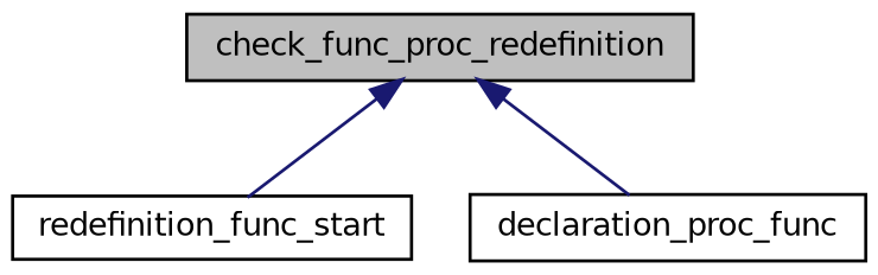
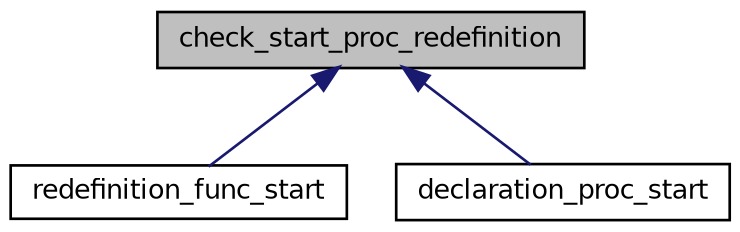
  digraph {
    rankdir=TB
    node [color=black fillcolor=white fontname=Helvetica fontsize=10 shape=record style=filled]
    edge [color=midnightblue dir=back fontname=Helvetica fontsize=10 labelfontname=Helvetica labelfontsize=10 style=solid]
-   n1 [fillcolor=grey75 fontcolor=black height=0.2 label=check_func_proc_redefinition width=0.4]
+   n1 [fillcolor=grey75 fontcolor=black height=0.2 label=check_start_proc_redefinition width=0.4]
    n2 [height=0.2 label=redefinition_func_start width=0.4]
-   n3 [height=0.2 label=declaration_proc_func width=0.4]
+   n3 [height=0.2 label=declaration_proc_start width=0.4]
    n1 -> n2
    n1 -> n3
  }
